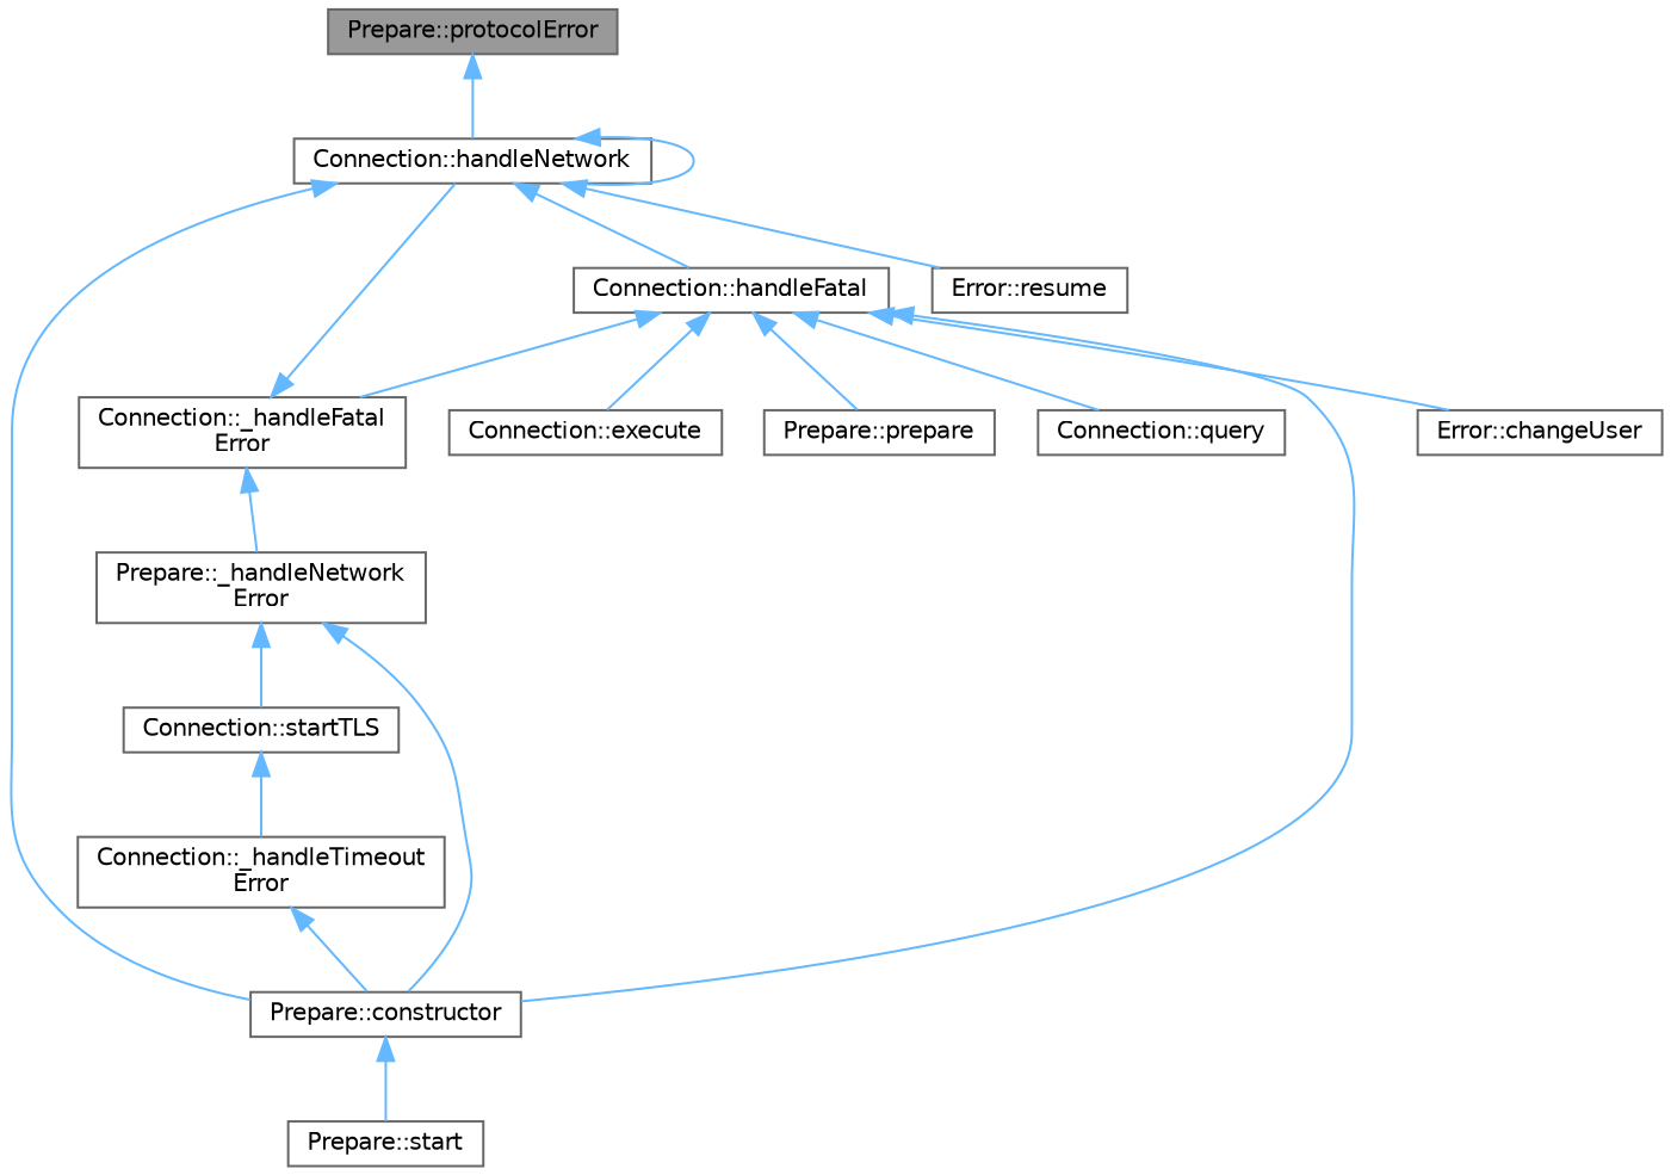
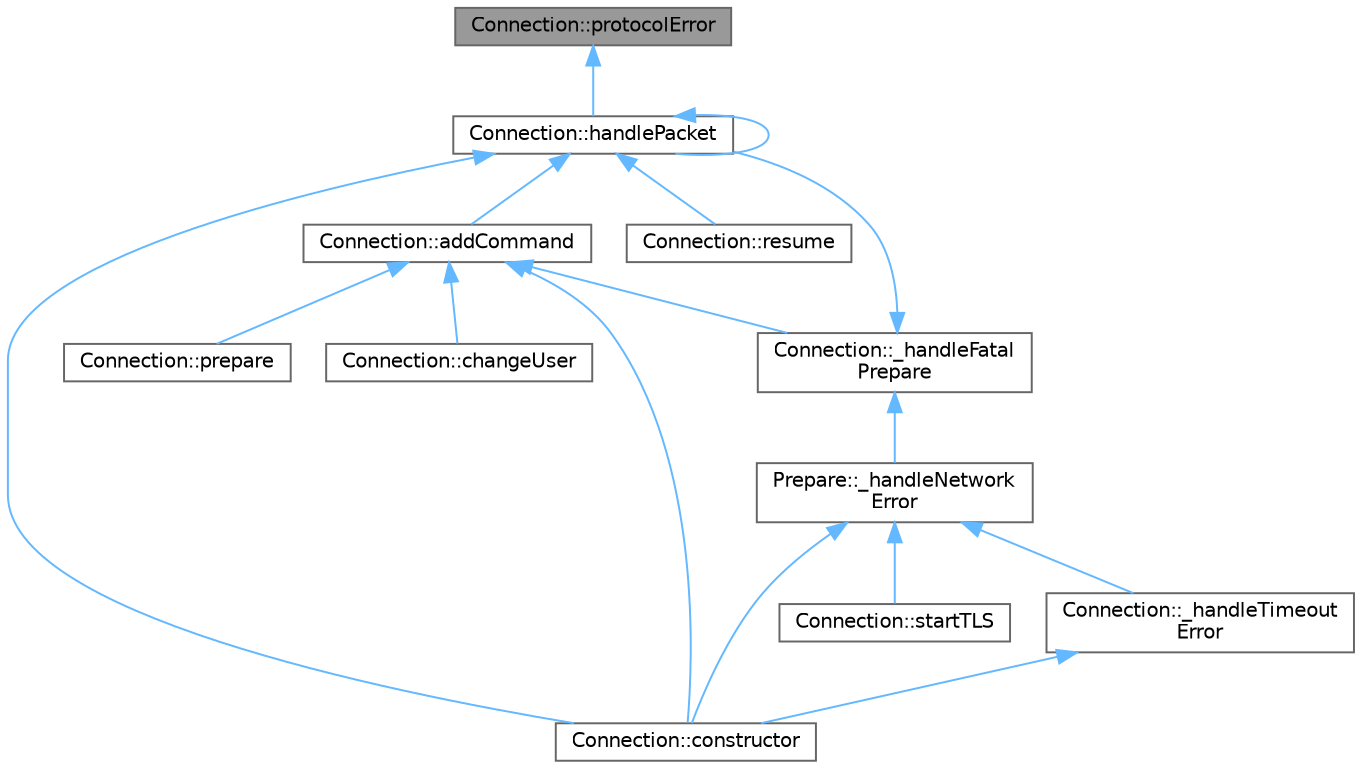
  digraph {
    rankdir=TB
    node [color=grey40 fillcolor=white fontname=Helvetica fontsize=10 shape=box style=filled]
    edge [color=steelblue1 dir=back fontname=Helvetica fontsize=10 labelfontname=Helvetica labelfontsize=10 style=solid]
-   n1 [color=gray40 fillcolor=grey60 fontcolor=black height=0.2 label="Prepare::protocolError" width=0.4]
-   n2 [height=0.2 label="Connection::handleNetwork" width=0.4]
-   n3 [height=0.2 label="Connection::handleFatal" width=0.4]
-   n4 [height=0.2 label="Prepare::constructor" width=0.4]
-   n5 [height=0.2 label="Error::resume" width=0.4]
-   n6 [height=0.2 label="Connection::_handleFatal\lError" width=0.4]
-   n7 [height=0.2 label="Error::changeUser" width=0.4]
-   n8 [height=0.2 label="Connection::execute" width=0.4]
-   n9 [height=0.2 label="Prepare::prepare" width=0.4]
-   n10 [height=0.2 label="Connection::query" width=0.4]
-   n11 [height=0.2 label="Prepare::start" width=0.4]
+   n1 [color=gray40 fillcolor=grey60 fontcolor=black height=0.2 label="Connection::protocolError" width=0.4]
+   n2 [height=0.2 label="Connection::handlePacket" width=0.4]
+   n3 [height=0.2 label="Connection::addCommand" width=0.4]
+   n4 [height=0.2 label="Connection::constructor" width=0.4]
+   n5 [height=0.2 label="Connection::resume" width=0.4]
+   n6 [height=0.2 label="Connection::_handleFatal\lPrepare" width=0.4]
+   n7 [height=0.2 label="Connection::changeUser" width=0.4]
+   n9 [height=0.2 label="Connection::prepare" width=0.4]
    n12 [height=0.2 label="Prepare::_handleNetwork\lError" width=0.4]
    n13 [height=0.2 label="Connection::_handleTimeout\lError" width=0.4]
    n14 [height=0.2 label="Connection::startTLS" width=0.4]
    n1 -> n2
    n2 -> n2
    n2 -> n3
    n2 -> n4
    n2 -> n5
    n3 -> n4
    n3 -> n6
    n3 -> n7
-   n3 -> n8
    n3 -> n9
-   n3 -> n10
-   n4 -> n11
    n6 -> n2
    n6 -> n12
    n12 -> n4
-   n14 -> n13
+   n12 -> n13
    n12 -> n14
    n13 -> n4
  }
